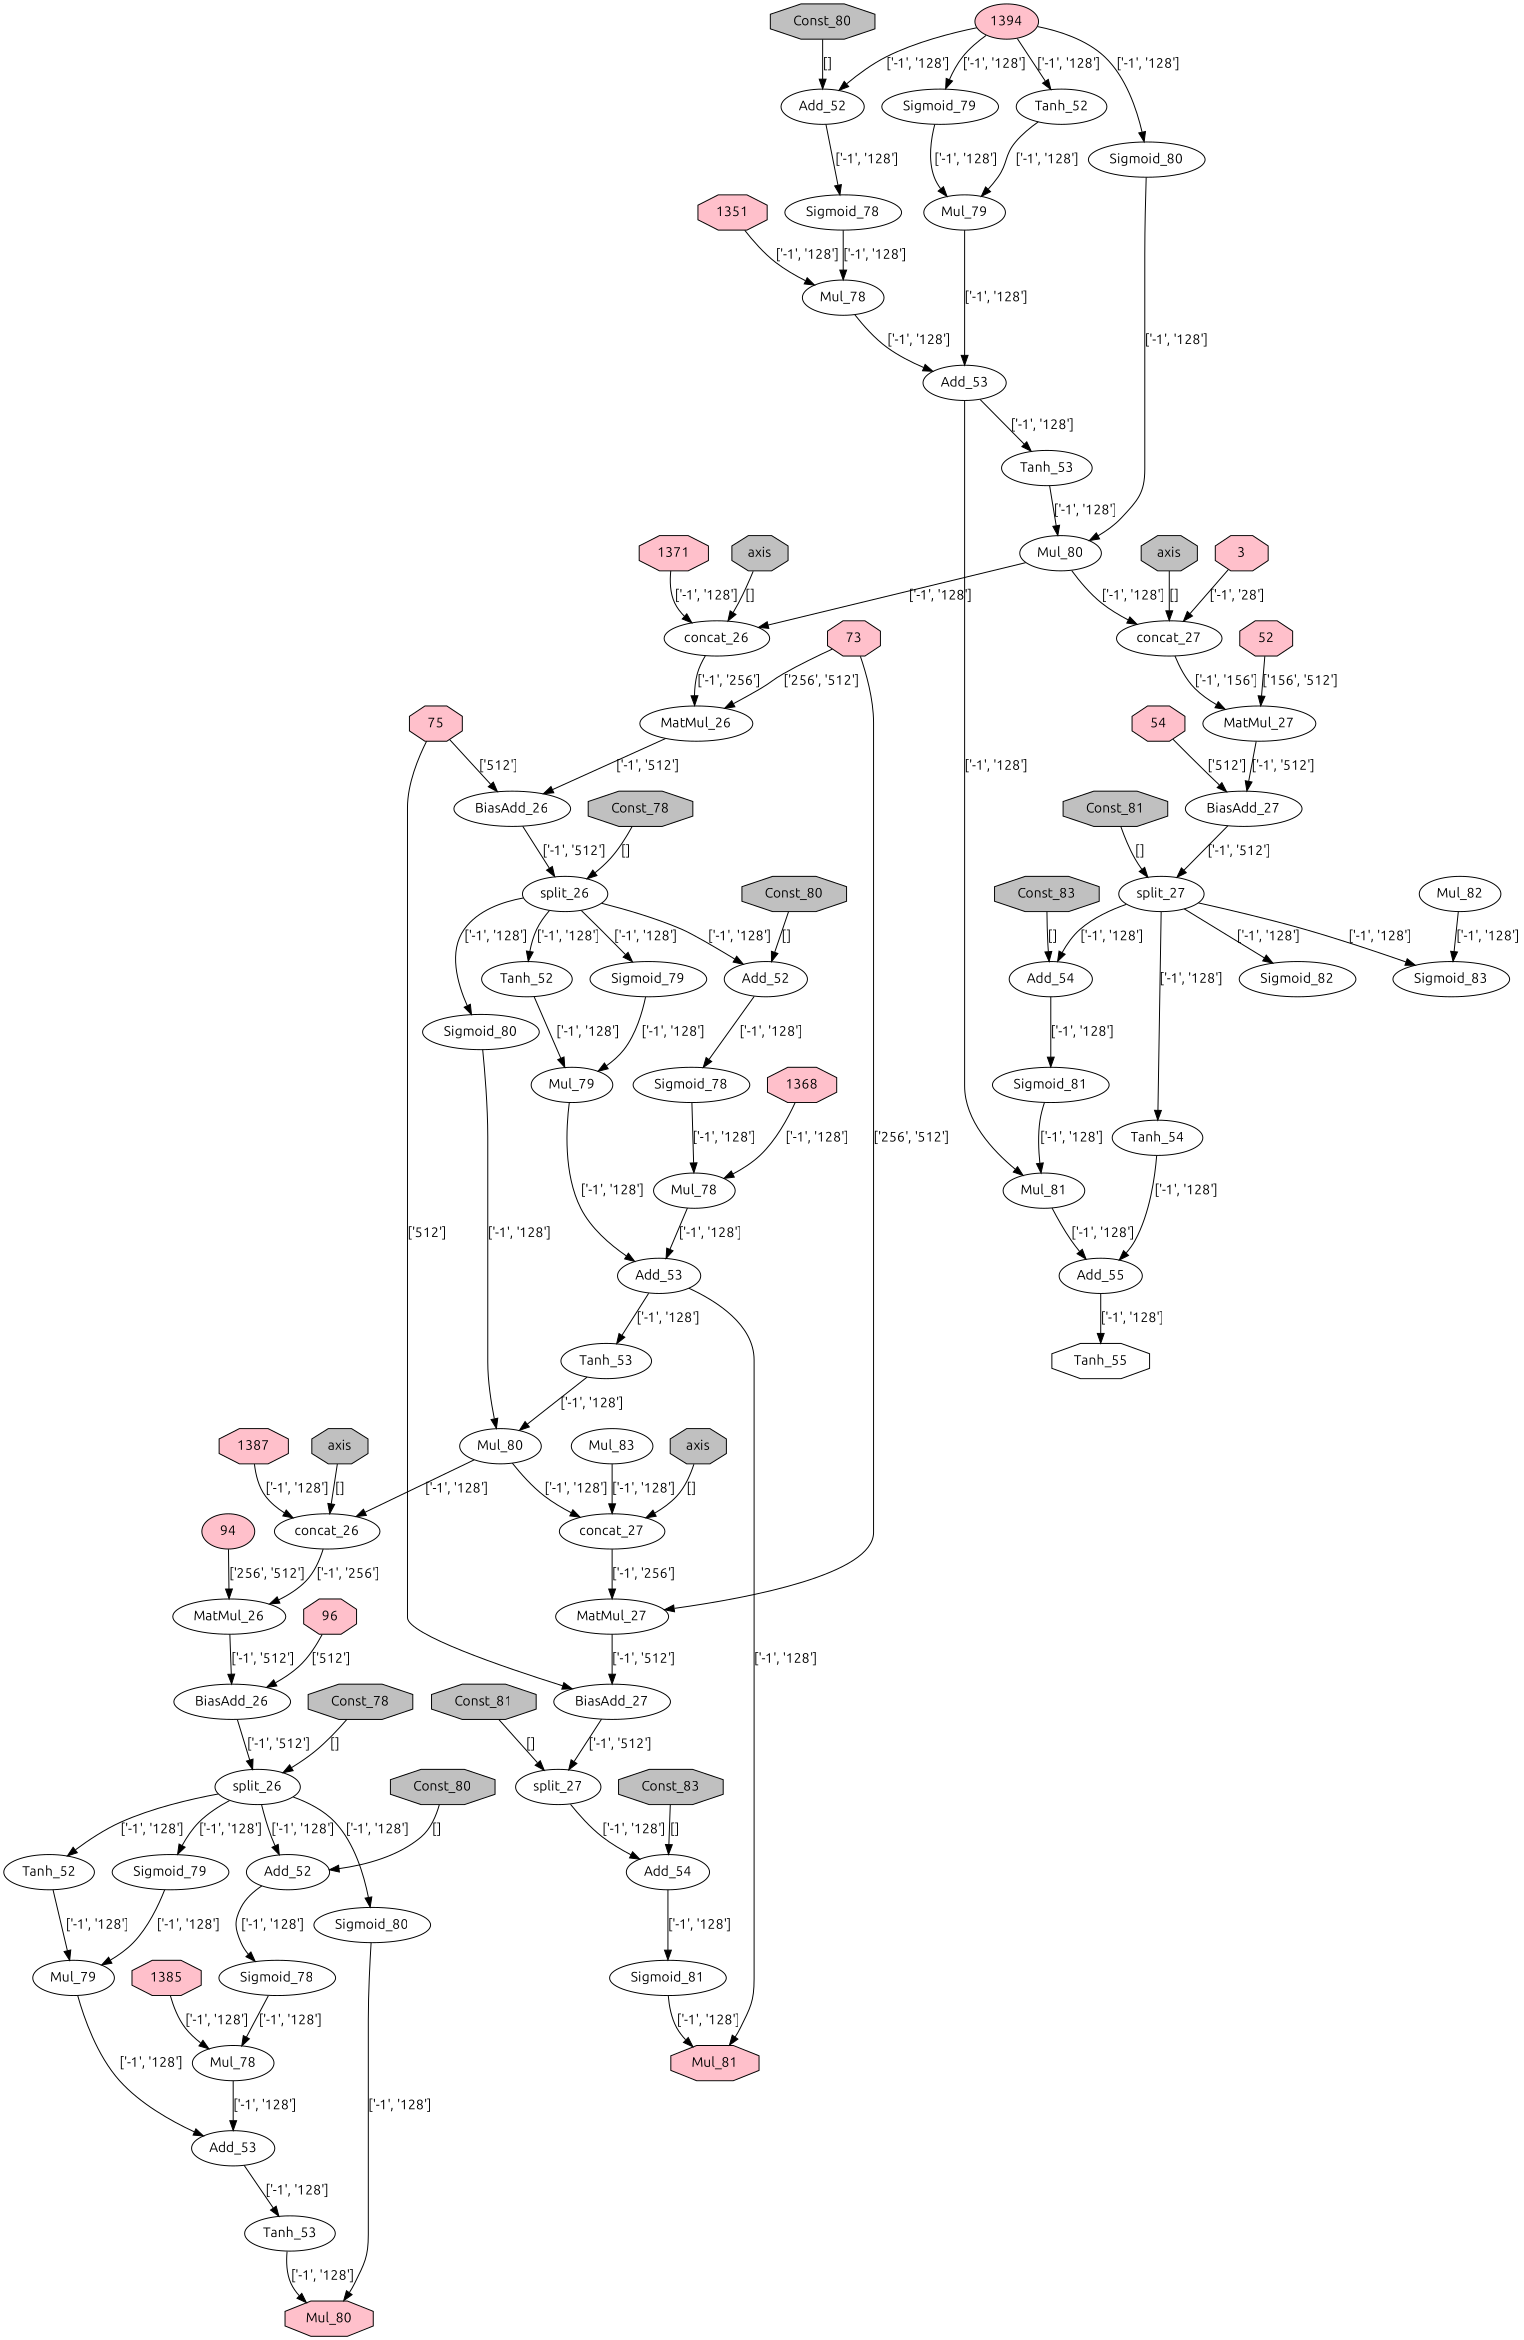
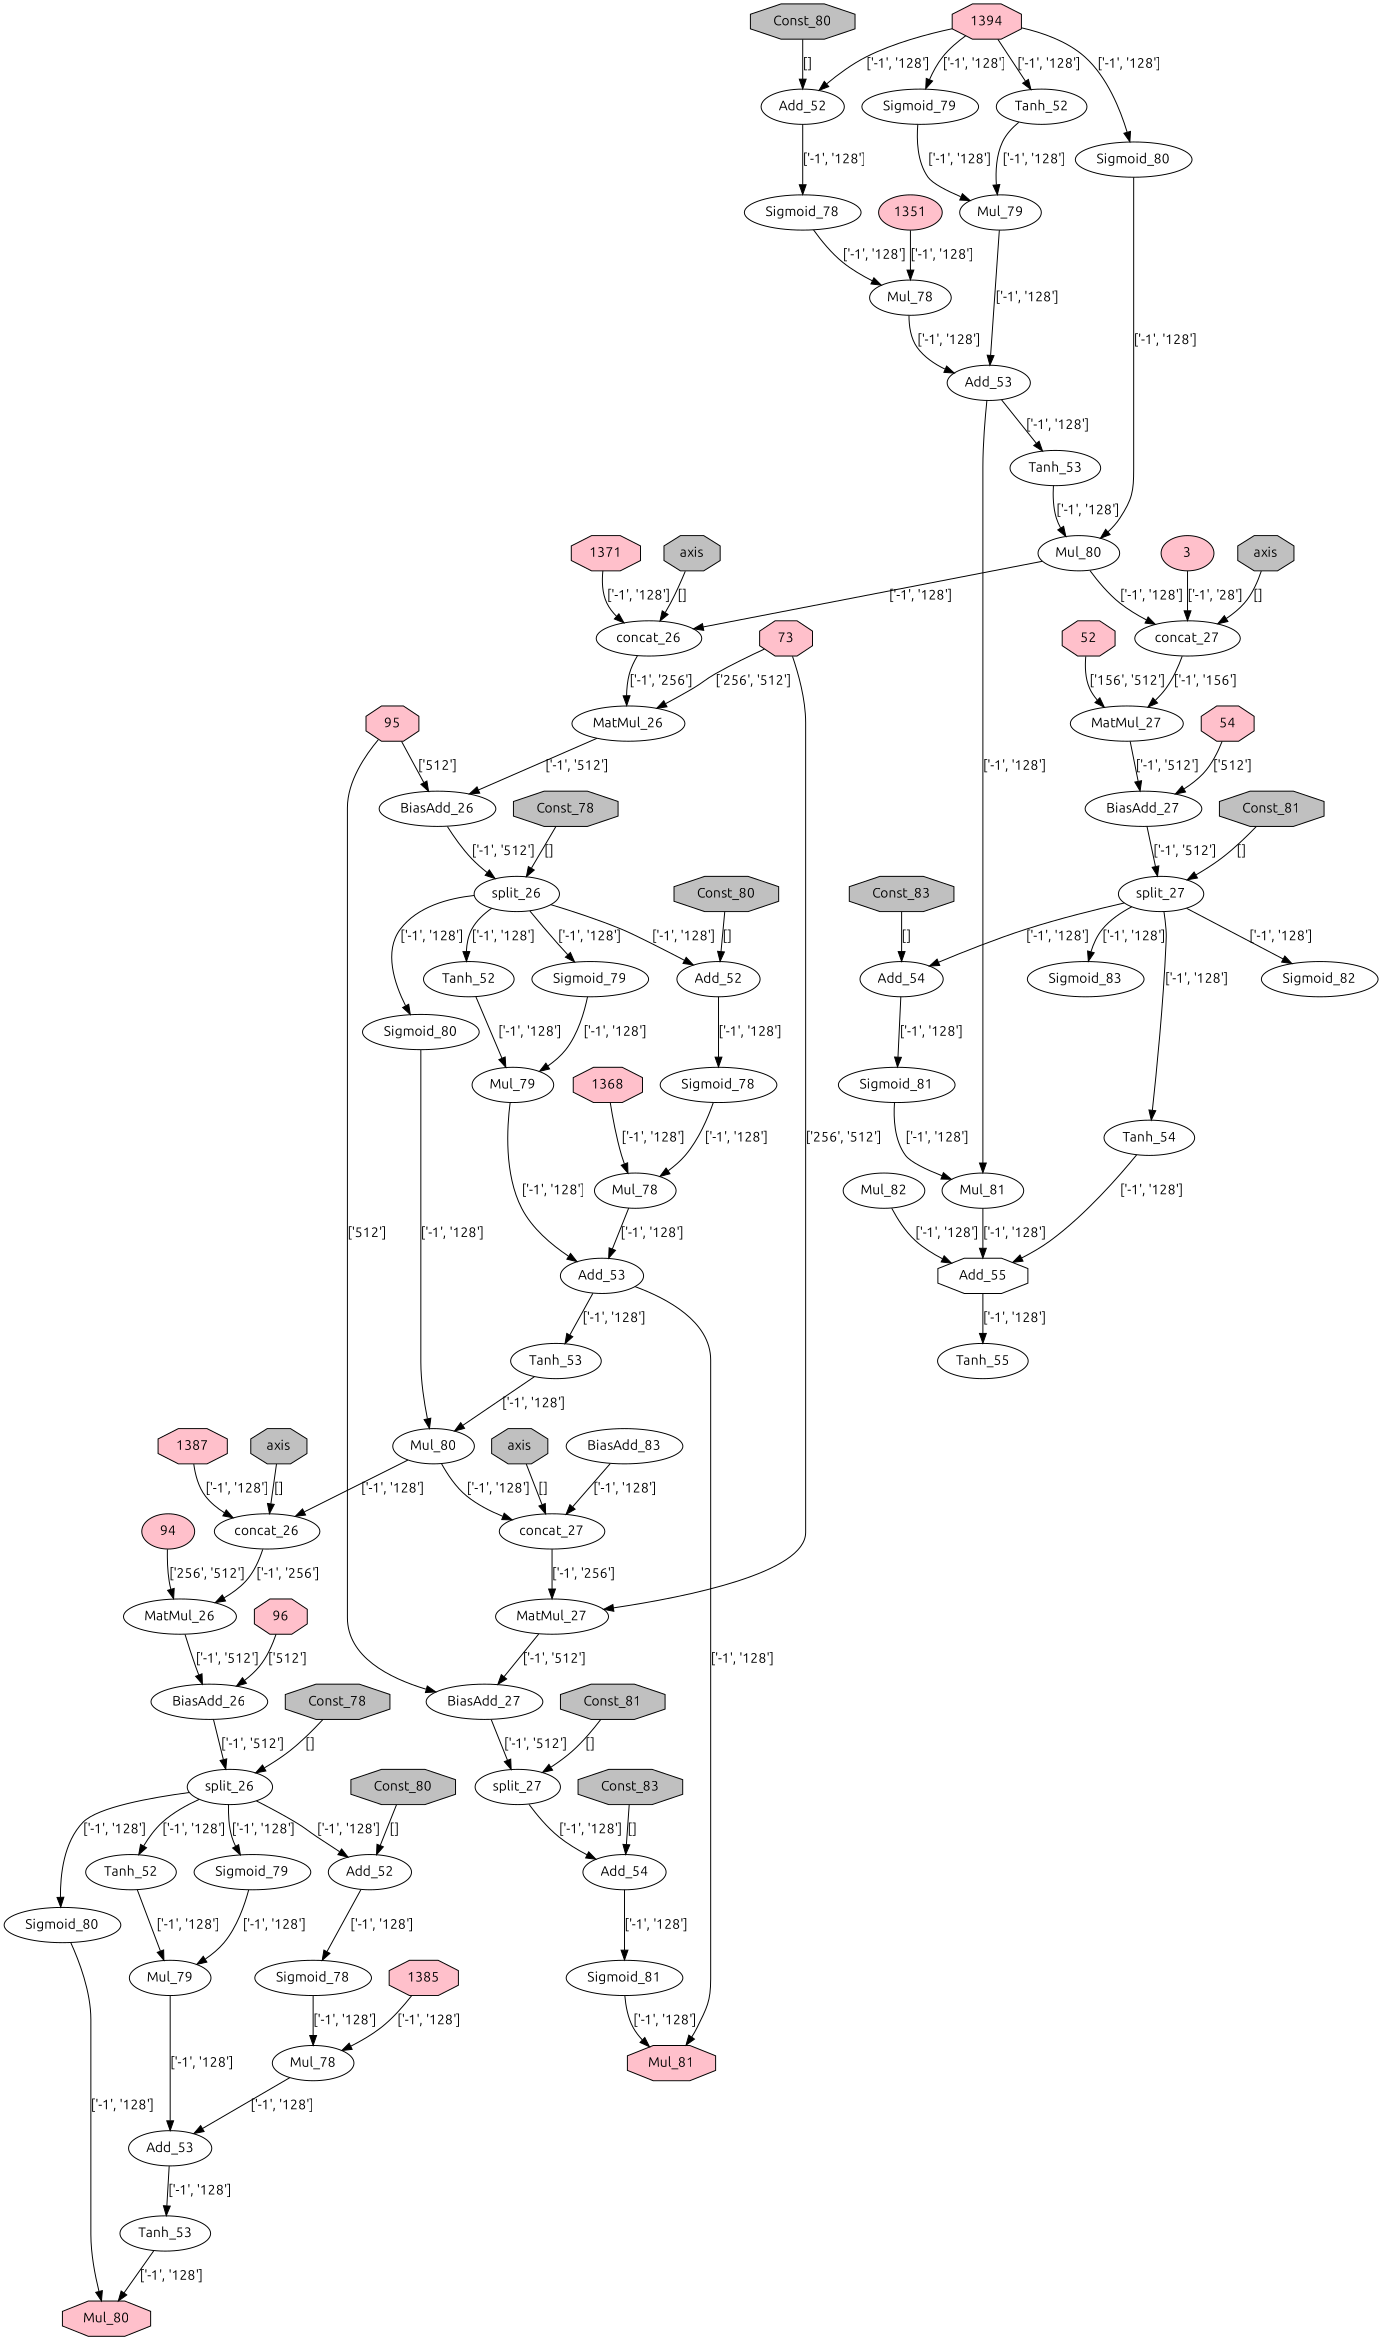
  strict digraph {
    fontname=Ubuntu
    node [fontname=Ubuntu]
    edge [fontname=Ubuntu]
    n1 [label=concat_26]
    n2 [label=MatMul_26]
    n3 [label=BiasAdd_26]
    n4 [label=split_26]
    n5 [label=Add_52]
    n6 [label=Sigmoid_79]
    n7 [label=Tanh_52]
    n8 [label=Sigmoid_80]
    n9 [label=Sigmoid_78]
    n10 [label=Mul_79]
    n11 [label=Mul_80]
    n12 [label=Mul_78]
    n13 [label=Add_53]
    n14 [label=concat_26]
    n15 [label=concat_27]
    n16 [fillcolor=grey label=Const_80 shape=octagon style=filled]
    n17 [label=Tanh_53]
    n18 [fillcolor=pink label=Mul_81 shape=octagon style=filled]
    n19 [label=MatMul_26]
    n20 [label=MatMul_27]
    n21 [label=BiasAdd_26]
    n22 [label=BiasAdd_27]
    n23 [fillcolor=grey label=Const_78 shape=octagon style=filled]
    n24 [label=split_26]
    n25 [label=Add_52]
    n26 [label=Sigmoid_79]
    n27 [label=Tanh_52]
    n28 [label=Sigmoid_80]
    n29 [label=Sigmoid_78]
    n30 [label=Mul_79]
    n31 [fillcolor=pink label=Mul_80 shape=octagon style=filled]
    n32 [fillcolor=grey label=axis shape=octagon style=filled]
    n33 [label=Mul_78]
    n34 [label=Add_53]
    n35 [fillcolor=grey label=Const_80 shape=octagon style=filled]
    n36 [label=Tanh_53]
    n37 [fillcolor=grey label=Const_81 shape=octagon style=filled]
    n38 [label=split_27]
    n39 [label=Add_54]
    n40 [label=Sigmoid_82]
    n41 [label=Tanh_54]
    n42 [label=Sigmoid_83]
    n43 [label=Sigmoid_81]
-   n44 [label=Add_55]
+   n44 [label=Add_55 shape=octagon]
    n45 [fillcolor=grey label=axis shape=octagon style=filled]
    n46 [label=concat_27]
    n47 [label=MatMul_27]
    n48 [label=BiasAdd_27]
    n49 [label=Mul_81]
    n50 [label=Mul_82]
-   n51 [label=Mul_83]
+   n51 [label=BiasAdd_83]
    n52 [fillcolor=grey label=Const_83 shape=octagon style=filled]
-   n53 [label=Tanh_55 shape=octagon]
+   n53 [label=Tanh_55]
    n54 [fillcolor=grey label=Const_81 shape=octagon style=filled]
    n55 [label=split_27]
    n56 [label=Add_54]
    n57 [label=Sigmoid_81]
    n58 [fillcolor=grey label=axis shape=octagon style=filled]
    52 [fillcolor=pink shape=octagon style=filled]
    54 [fillcolor=pink shape=octagon style=filled]
    n61 [fillcolor=grey label=Const_83 shape=octagon style=filled]
-   1351 [fillcolor=pink shape=octagon style=filled]
+   1351 [fillcolor=pink shape=ellipse style=filled]
    n63 [label=Mul_78]
    n64 [label=Add_53]
    n65 [label=Tanh_53]
    73 [fillcolor=pink shape=octagon style=filled]
-   75 [fillcolor=pink shape=octagon style=filled]
+   75 [fillcolor=pink shape=octagon style=filled label=95]
    1368 [fillcolor=pink shape=octagon style=filled]
    1371 [fillcolor=pink shape=octagon style=filled]
    94 [fillcolor=pink shape=ellipse style=filled]
    96 [fillcolor=pink shape=octagon style=filled]
-   3 [fillcolor=pink shape=octagon style=filled]
+   3 [fillcolor=pink shape=ellipse style=filled]
    1385 [fillcolor=pink shape=octagon style=filled]
    n74 [fillcolor=pink label=1387 shape=octagon style=filled]
-   1394 [fillcolor=pink shape=ellipse style=filled]
+   1394 [fillcolor=pink shape=octagon style=filled]
    n76 [label=Add_52]
    n77 [label=Sigmoid_79]
    n78 [label=Tanh_52]
    n79 [label=Sigmoid_80]
    n80 [label=Sigmoid_78]
    n81 [label=Mul_79]
    n82 [label=Mul_80]
    n83 [fillcolor=grey label=Const_80 shape=octagon style=filled]
    n84 [fillcolor=grey label=Const_78 shape=octagon style=filled]
    n85 [fillcolor=grey label=axis shape=octagon style=filled]
    n1 -> n2 [label="['-1', '256']"]
    n2 -> n3 [label="['-1', '512']"]
    n3 -> n4 [label="['-1', '512']"]
    n4 -> n5 [label="['-1', '128']"]
    n4 -> n6 [label="['-1', '128']"]
    n4 -> n7 [label="['-1', '128']"]
    n4 -> n8 [label="['-1', '128']"]
    n5 -> n9 [label="['-1', '128']"]
    n6 -> n10 [label="['-1', '128']"]
    n7 -> n10 [label="['-1', '128']"]
    n8 -> n11 [label="['-1', '128']"]
    n9 -> n12 [label="['-1', '128']"]
    n10 -> n13 [label="['-1', '128']"]
    n11 -> n14 [label="['-1', '128']"]
    n11 -> n15 [label="['-1', '128']"]
    n12 -> n13 [label="['-1', '128']"]
    n13 -> n17 [label="['-1', '128']"]
    n13 -> n18 [label="['-1', '128']"]
    n14 -> n19 [label="['-1', '256']"]
    n15 -> n20 [label="['-1', '256']"]
    n16 -> n5 [label="[]"]
    n17 -> n11 [label="['-1', '128']"]
    n19 -> n21 [label="['-1', '512']"]
    n20 -> n22 [label="['-1', '512']"]
    n21 -> n24 [label="['-1', '512']"]
    n22 -> n55 [label="['-1', '512']"]
    n23 -> n24 [label="[]"]
    n24 -> n25 [label="['-1', '128']"]
    n24 -> n26 [label="['-1', '128']"]
    n24 -> n27 [label="['-1', '128']"]
    n24 -> n28 [label="['-1', '128']"]
    n25 -> n29 [label="['-1', '128']"]
    n26 -> n30 [label="['-1', '128']"]
    n27 -> n30 [label="['-1', '128']"]
    n28 -> n31 [label="['-1', '128']"]
    n29 -> n33 [label="['-1', '128']"]
    n30 -> n34 [label="['-1', '128']"]
    n32 -> n14 [label="[]"]
    n33 -> n34 [label="['-1', '128']"]
    n34 -> n36 [label="['-1', '128']"]
    n35 -> n25 [label="[]"]
    n36 -> n31 [label="['-1', '128']"]
    n37 -> n38 [label="[]"]
    n38 -> n39 [label="['-1', '128']"]
    n38 -> n40 [label="['-1', '128']"]
    n38 -> n41 [label="['-1', '128']"]
    n38 -> n42 [label="['-1', '128']"]
    n39 -> n43 [label="['-1', '128']"]
    n41 -> n44 [label="['-1', '128']"]
    n43 -> n49 [label="['-1', '128']"]
    n44 -> n53 [label="['-1', '128']"]
    n45 -> n46 [label="[]"]
    n46 -> n47 [label="['-1', '156']"]
    n47 -> n48 [label="['-1', '512']"]
    n48 -> n38 [label="['-1', '512']"]
    n49 -> n44 [label="['-1', '128']"]
-   n50 -> n42 [label="['-1', '128']"]
+   n50 -> n44 [label="['-1', '128']"]
    n51 -> n15 [label="['-1', '128']"]
    n52 -> n39 [label="[]"]
    n54 -> n55 [label="[]"]
    n55 -> n56 [label="['-1', '128']"]
    n56 -> n57 [label="['-1', '128']"]
    n57 -> n18 [label="['-1', '128']"]
    n58 -> n15 [label="[]"]
    52 -> n47 [label="['156', '512']"]
    54 -> n48 [label="['512']"]
    n61 -> n56 [label="[]"]
    1351 -> n63 [label="['-1', '128']"]
    n63 -> n64 [label="['-1', '128']"]
    n64 -> n49 [label="['-1', '128']"]
    n64 -> n65 [label="['-1', '128']"]
    n65 -> n82 [label="['-1', '128']"]
    73 -> n2 [label="['256', '512']"]
    73 -> n20 [label="['256', '512']"]
    75 -> n3 [label="['512']"]
    75 -> n22 [label="['512']"]
    1368 -> n12 [label="['-1', '128']"]
    1371 -> n1 [label="['-1', '128']"]
    94 -> n19 [label="['256', '512']"]
    96 -> n21 [label="['512']"]
    3 -> n46 [label="['-1', '28']"]
    1385 -> n33 [label="['-1', '128']"]
    n74 -> n14 [label="['-1', '128']"]
    1394 -> n76 [label="['-1', '128']"]
    1394 -> n77 [label="['-1', '128']"]
    1394 -> n78 [label="['-1', '128']"]
    1394 -> n79 [label="['-1', '128']"]
    n76 -> n80 [label="['-1', '128']"]
    n77 -> n81 [label="['-1', '128']"]
    n78 -> n81 [label="['-1', '128']"]
    n79 -> n82 [label="['-1', '128']"]
    n80 -> n63 [label="['-1', '128']"]
    n81 -> n64 [label="['-1', '128']"]
    n82 -> n1 [label="['-1', '128']"]
    n82 -> n46 [label="['-1', '128']"]
    n83 -> n76 [label="[]"]
    n84 -> n4 [label="[]"]
    n85 -> n1 [label="[]"]
  }
